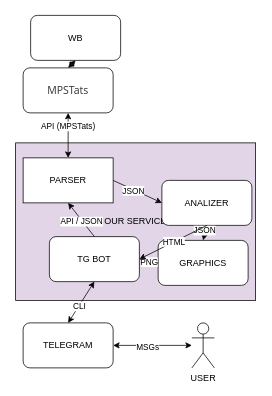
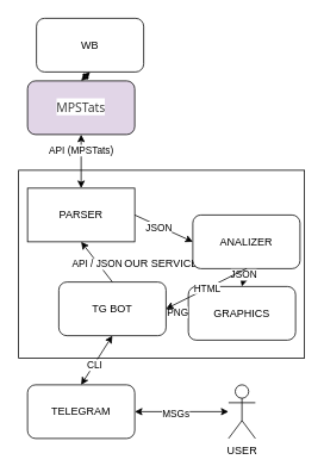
  <mxCell id="0" />
  <mxCell id="1" parent="0" />
- <mxCell id="2" value="OUR SERVICE" style="rounded=0;whiteSpace=wrap;html=1;fillColor=#e1d5e7;" parent="1" vertex="1"><mxGeometry x="20" y="190" width="320" height="210" as="geometry" /></mxCell>
+ <mxCell id="2" value="OUR SERVICE" style="rounded=0;whiteSpace=wrap;html=1;" parent="1" vertex="1"><mxGeometry x="20" y="190" width="320" height="210" as="geometry" /></mxCell>
  <mxCell id="3" value="PARSER" style="whiteSpace=wrap;html=1;rounded=0;" parent="1" vertex="1"><mxGeometry x="30" y="210" width="120" height="60" as="geometry" /></mxCell>
- <mxCell id="4" value="&lt;span style=&quot;color: rgb(51, 51, 51); font-family: &amp;quot;Open Sans&amp;quot;, Helvetica, sans-serif; font-size: 14px; text-align: start; white-space-collapse: preserve; background-color: rgb(255, 255, 255);&quot;&gt;MPSTats&lt;/span&gt;" style="rounded=1;whiteSpace=wrap;html=1;" parent="1" vertex="1"><mxGeometry x="30" y="90" width="120" height="60" as="geometry" /></mxCell>
+ <mxCell id="4" value="&lt;span style=&quot;color: rgb(51, 51, 51); font-family: &amp;quot;Open Sans&amp;quot;, Helvetica, sans-serif; font-size: 14px; text-align: start; white-space-collapse: preserve; background-color: rgb(255, 255, 255);&quot;&gt;MPSTats&lt;/span&gt;" style="rounded=1;whiteSpace=wrap;html=1;fillColor=#e1d5e7;" parent="1" vertex="1"><mxGeometry x="30" y="90" width="120" height="60" as="geometry" /></mxCell>
  <mxCell id="5" value="WB" style="rounded=1;whiteSpace=wrap;html=1;" parent="1" vertex="1"><mxGeometry x="40" y="20" width="120" height="60" as="geometry" /></mxCell>
  <mxCell id="6" value="GRAPHICS" style="rounded=1;whiteSpace=wrap;html=1;" parent="1" vertex="1"><mxGeometry x="210" y="320" width="120" height="60" as="geometry" /></mxCell>
  <mxCell id="7" value="TG BOT" style="rounded=1;whiteSpace=wrap;html=1;" parent="1" vertex="1"><mxGeometry x="65" y="315" width="120" height="60" as="geometry" /></mxCell>
  <mxCell id="8" value="" style="endArrow=classic;startArrow=classic;html=1;rounded=0;entryX=0.5;entryY=1;entryDx=0;entryDy=0;exitX=0.5;exitY=0;exitDx=0;exitDy=0;" parent="1" source="3" target="4" edge="1"><mxGeometry width="50" height="50" relative="1" as="geometry"><mxPoint x="30" y="260" as="sourcePoint" /><mxPoint x="80" y="210" as="targetPoint" /></mxGeometry></mxCell>
  <mxCell id="9" value="API (MPSTats)" style="edgeLabel;html=1;align=center;verticalAlign=middle;resizable=0;points=[];" vertex="1" connectable="0" parent="8"><mxGeometry x="0.44" y="1" relative="1" as="geometry"><mxPoint as="offset" /></mxGeometry></mxCell>
  <mxCell id="10" value="" style="endArrow=classic;startArrow=classic;html=1;rounded=0;entryX=0.5;entryY=1;entryDx=0;entryDy=0;exitX=0.5;exitY=0;exitDx=0;exitDy=0;" parent="1" source="4" target="5" edge="1"><mxGeometry width="50" height="50" relative="1" as="geometry"><mxPoint x="30" y="260" as="sourcePoint" /><mxPoint x="80" y="210" as="targetPoint" /></mxGeometry></mxCell>
  <mxCell id="11" value="" style="endArrow=classic;startArrow=classic;html=1;rounded=0;exitX=0.5;exitY=1;exitDx=0;exitDy=0;" parent="1" source="7" edge="1"><mxGeometry width="50" height="50" relative="1" as="geometry"><mxPoint x="-230" y="200" as="sourcePoint" /><mxPoint x="90" y="430" as="targetPoint" /></mxGeometry></mxCell>
  <mxCell id="12" value="CLI" style="edgeLabel;html=1;align=center;verticalAlign=middle;resizable=0;points=[];" vertex="1" connectable="0" parent="11"><mxGeometry x="0.2" relative="1" as="geometry"><mxPoint as="offset" /></mxGeometry></mxCell>
  <mxCell id="13" value="ANALIZER" style="rounded=1;whiteSpace=wrap;html=1;" parent="1" vertex="1"><mxGeometry x="215" y="240" width="120" height="60" as="geometry" /></mxCell>
- <mxCell id="14" value="" style="endArrow=classic;html=1;rounded=0;exitX=0.5;exitY=1;exitDx=0;exitDy=0;entryX=0.5;entryY=0;entryDx=0;entryDy=0;dashed=1;" parent="1" source="13" target="6" edge="1"><mxGeometry width="50" height="50" relative="1" as="geometry"><mxPoint x="30" y="260" as="sourcePoint" /><mxPoint x="80" y="210" as="targetPoint" /></mxGeometry></mxCell>
+ <mxCell id="14" value="" style="endArrow=classic;html=1;rounded=0;exitX=0.5;exitY=1;exitDx=0;exitDy=0;entryX=0.5;entryY=0;entryDx=0;entryDy=0;" parent="1" source="13" target="6" edge="1"><mxGeometry width="50" height="50" relative="1" as="geometry"><mxPoint x="30" y="260" as="sourcePoint" /><mxPoint x="80" y="210" as="targetPoint" /></mxGeometry></mxCell>
  <mxCell id="15" value="JSON" style="edgeLabel;html=1;align=center;verticalAlign=middle;resizable=0;points=[];" vertex="1" connectable="0" parent="14"><mxGeometry x="-0.36" y="-2" relative="1" as="geometry"><mxPoint as="offset" /></mxGeometry></mxCell>
  <mxCell id="16" value="" style="endArrow=classic;html=1;rounded=0;entryX=0;entryY=0.5;entryDx=0;entryDy=0;exitX=1;exitY=0.5;exitDx=0;exitDy=0;" parent="1" source="3" target="13" edge="1"><mxGeometry width="50" height="50" relative="1" as="geometry"><mxPoint x="30" y="260" as="sourcePoint" /><mxPoint x="80" y="210" as="targetPoint" /></mxGeometry></mxCell>
  <mxCell id="17" value="JSON" style="edgeLabel;html=1;align=center;verticalAlign=middle;resizable=0;points=[];" vertex="1" connectable="0" parent="16"><mxGeometry x="-0.167" y="-1" relative="1" as="geometry"><mxPoint as="offset" /></mxGeometry></mxCell>
  <mxCell id="18" value="" style="endArrow=classic;html=1;rounded=0;exitX=0;exitY=0.5;exitDx=0;exitDy=0;entryX=1;entryY=0.5;entryDx=0;entryDy=0;" parent="1" source="6" target="7" edge="1"><mxGeometry width="50" height="50" relative="1" as="geometry"><mxPoint x="30" y="360" as="sourcePoint" /><mxPoint x="80" y="310" as="targetPoint" /></mxGeometry></mxCell>
  <mxCell id="19" value="PNG" style="edgeLabel;html=1;align=center;verticalAlign=middle;resizable=0;points=[];" vertex="1" connectable="0" parent="18"><mxGeometry y="1" relative="1" as="geometry"><mxPoint as="offset" /></mxGeometry></mxCell>
  <mxCell id="20" value="USER&lt;div&gt;&lt;br&gt;&lt;/div&gt;" style="shape=umlActor;verticalLabelPosition=bottom;verticalAlign=top;html=1;outlineConnect=0;" parent="1" vertex="1"><mxGeometry x="255" y="430" width="30" height="60" as="geometry" /></mxCell>
  <mxCell id="21" value="TELEGRAM" style="rounded=1;whiteSpace=wrap;html=1;" parent="1" vertex="1"><mxGeometry x="30" y="430" width="120" height="60" as="geometry" /></mxCell>
  <mxCell id="22" value="" style="endArrow=classic;html=1;rounded=0;entryX=0.5;entryY=1;entryDx=0;entryDy=0;exitX=0.5;exitY=0;exitDx=0;exitDy=0;" parent="1" source="7" target="3" edge="1"><mxGeometry width="50" height="50" relative="1" as="geometry"><mxPoint x="30" y="400" as="sourcePoint" /><mxPoint x="80" y="350" as="targetPoint" /></mxGeometry></mxCell>
  <mxCell id="23" value="API / JSON" style="edgeLabel;html=1;align=center;verticalAlign=middle;resizable=0;points=[];" vertex="1" connectable="0" parent="22"><mxGeometry x="-0.04" y="1" relative="1" as="geometry"><mxPoint as="offset" /></mxGeometry></mxCell>
  <mxCell id="24" value="" style="endArrow=classic;startArrow=classic;html=1;rounded=0;exitX=1;exitY=0.5;exitDx=0;exitDy=0;" parent="1" source="21" target="20" edge="1"><mxGeometry width="50" height="50" relative="1" as="geometry"><mxPoint x="30" y="370" as="sourcePoint" /><mxPoint x="80" y="320" as="targetPoint" /></mxGeometry></mxCell>
  <mxCell id="25" value="MSGs" style="edgeLabel;html=1;align=center;verticalAlign=middle;resizable=0;points=[];" vertex="1" connectable="0" parent="24"><mxGeometry x="-0.143" y="-1" relative="1" as="geometry"><mxPoint as="offset" /></mxGeometry></mxCell>
  <mxCell id="26" value="" style="endArrow=classic;html=1;rounded=0;exitX=0.5;exitY=1;exitDx=0;exitDy=0;entryX=1;entryY=0.5;entryDx=0;entryDy=0;" edge="1" parent="1" source="13" target="7"><mxGeometry width="50" height="50" relative="1" as="geometry"><mxPoint x="70" y="260" as="sourcePoint" /><mxPoint x="120" y="210" as="targetPoint" /></mxGeometry></mxCell>
  <mxCell id="27" value="HTML" style="edgeLabel;html=1;align=center;verticalAlign=middle;resizable=0;points=[];" vertex="1" connectable="0" parent="26"><mxGeometry x="-0.027" y="-1" relative="1" as="geometry"><mxPoint as="offset" /></mxGeometry></mxCell>
